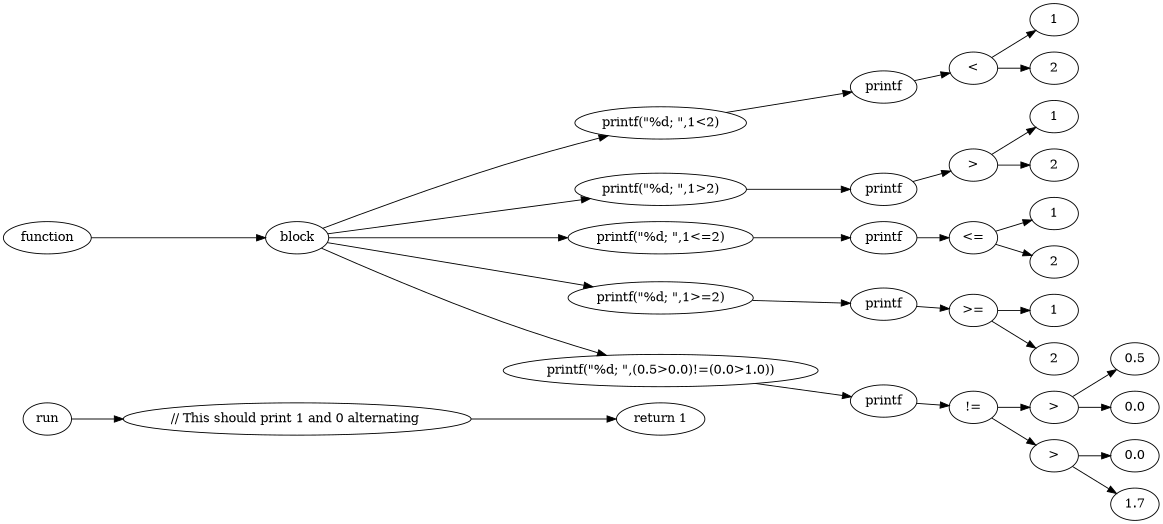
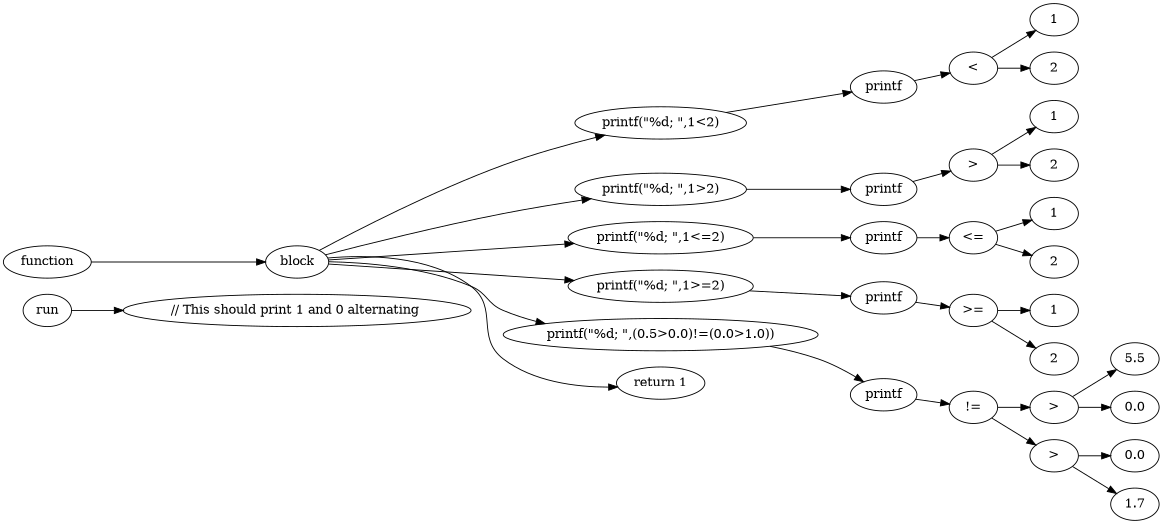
  digraph {
    rankdir=LR
    n1 [label=run]
    n2 [label="// This should print 1 and 0 alternating \n"]
    n3 [label=function]
    n4 [label=block]
    n5 [label="printf(\"%d; \",1<2)"]
    n6 [label="printf(\"%d; \",1>2)"]
    n7 [label="printf(\"%d; \",1<=2)"]
    n8 [label="printf(\"%d; \",1>=2)"]
    n9 [label="printf(\"%d; \",(0.5>0.0)!=(0.0>1.0))"]
    n10 [label="return 1"]
    n11 [label=printf]
    n12 [label=printf]
    n13 [label=printf]
    n14 [label=printf]
    n15 [label=printf]
    n16 [label="<"]
    n17 [label=1]
    n18 [label=2]
    n19 [label=">"]
    n20 [label=1]
    n21 [label=2]
    n22 [label="<="]
    n23 [label=1]
    n24 [label=2]
    n25 [label=">="]
    n26 [label=1]
    n27 [label=2]
    n28 [label="!="]
    n29 [label=">"]
    n30 [label=">"]
-   n31 [label=0.5]
+   n31 [label=5.5]
    n32 [label=0.0]
    n33 [label=0.0]
    n34 [label=1.7]
    n1 -> n2
    n3 -> n4
    n4 -> n5
    n4 -> n6
    n4 -> n7
    n4 -> n8
    n4 -> n9
-   n2 -> n10
+   n4 -> n10
    n5 -> n11
    n6 -> n12
    n7 -> n13
    n8 -> n14
    n9 -> n15
    n11 -> n16
    n12 -> n19
    n13 -> n22
    n14 -> n25
    n15 -> n28
    n16 -> n17
    n16 -> n18
    n19 -> n20
    n19 -> n21
    n22 -> n23
    n22 -> n24
    n25 -> n26
    n25 -> n27
    n28 -> n29
    n28 -> n30
    n29 -> n31
    n29 -> n32
    n30 -> n33
    n30 -> n34
  }
